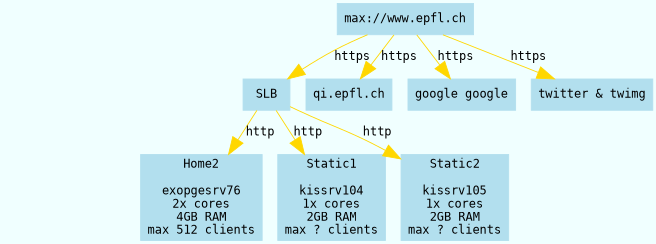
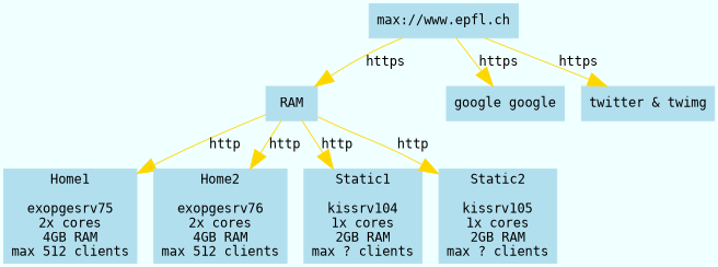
  digraph {
    bgcolor=azure
    fontname="DejaVu Sans Mono"
    node [color=lightblue2 fontname="DejaVu Sans Mono" shape=box style=filled]
    edge [arrowsize=2 color=gold fontname="DejaVu Sans Mono"]
    n1 [label="max://www.epfl.ch"]
-   SLB
-   n3 [label="qi.epfl.ch"]
+   SLB [label=RAM]
    n4 [label="google google"]
    n5 [label="twitter & twimg"]
+   n6 [label="Home1\n\nexopgesrv75\n2x cores\n4GB RAM\nmax 512 clients"]
    n7 [label="Home2\n\nexopgesrv76\n2x cores\n4GB RAM\nmax 512 clients"]
    n8 [label="Static1\n\nkissrv104\n1x cores\n2GB RAM\nmax ? clients"]
    n9 [label="Static2\n\nkissrv105\n1x cores\n2GB RAM\nmax ? clients"]
    n1 -> SLB [label=https]
-   n1 -> n3 [label=https]
    n1 -> n4 [label=https]
    n1 -> n5 [label=https]
+   SLB -> n6 [label=http]
    SLB -> n7 [label=http]
    SLB -> n8 [label=http]
    SLB -> n9 [label=http]
  }
